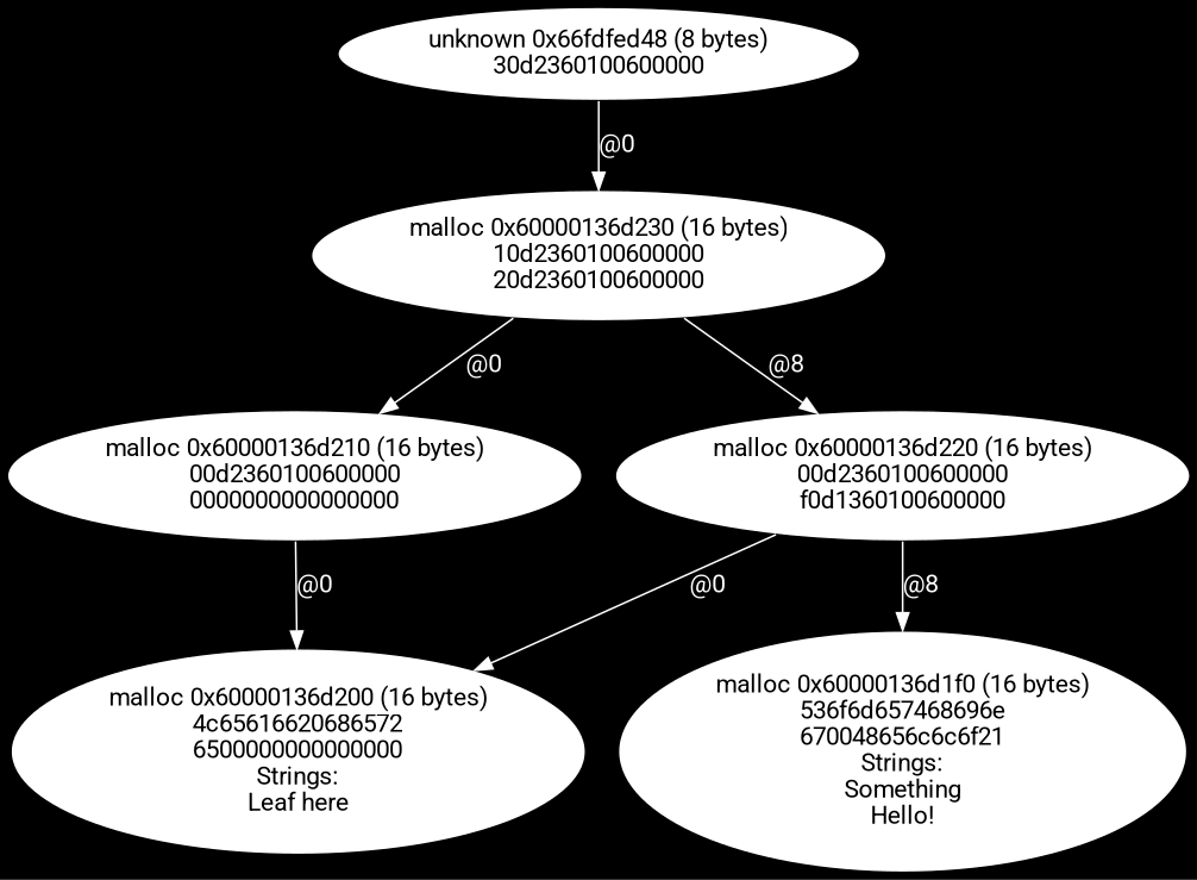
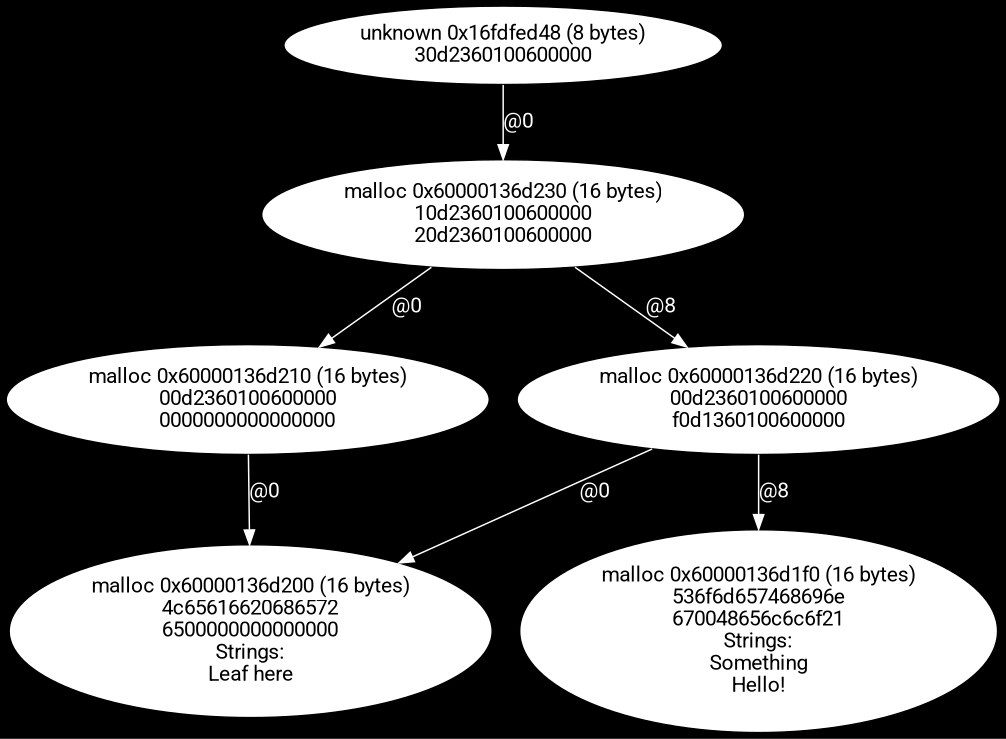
  digraph {
    bgcolor=black
    fontname=Roboto
    node [fillcolor=white style=filled fontname=Roboto]
    edge [color=white fontcolor=white fontname=Roboto]
    n1 [label="malloc 0x60000136d230 (16 bytes)\n10d2360100600000\n20d2360100600000"]
    n2 [label="malloc 0x60000136d210 (16 bytes)\n00d2360100600000\n0000000000000000"]
    n3 [label="malloc 0x60000136d220 (16 bytes)\n00d2360100600000\nf0d1360100600000"]
    n4 [label="malloc 0x60000136d200 (16 bytes)\n4c65616620686572\n6500000000000000\nStrings:\nLeaf here"]
    n5 [label="malloc 0x60000136d1f0 (16 bytes)\n536f6d657468696e\n670048656c6c6f21\nStrings:\nSomething\nHello!"]
-   n6 [label="unknown 0x66fdfed48 (8 bytes)\n30d2360100600000"]
+   n6 [label="unknown 0x16fdfed48 (8 bytes)\n30d2360100600000"]
    n1 -> n2 [label="@0"]
    n1 -> n3 [label="@8"]
    n2 -> n4 [label="@0"]
    n3 -> n4 [label="@0"]
    n3 -> n5 [label="@8"]
    n6 -> n1 [label="@0"]
  }
